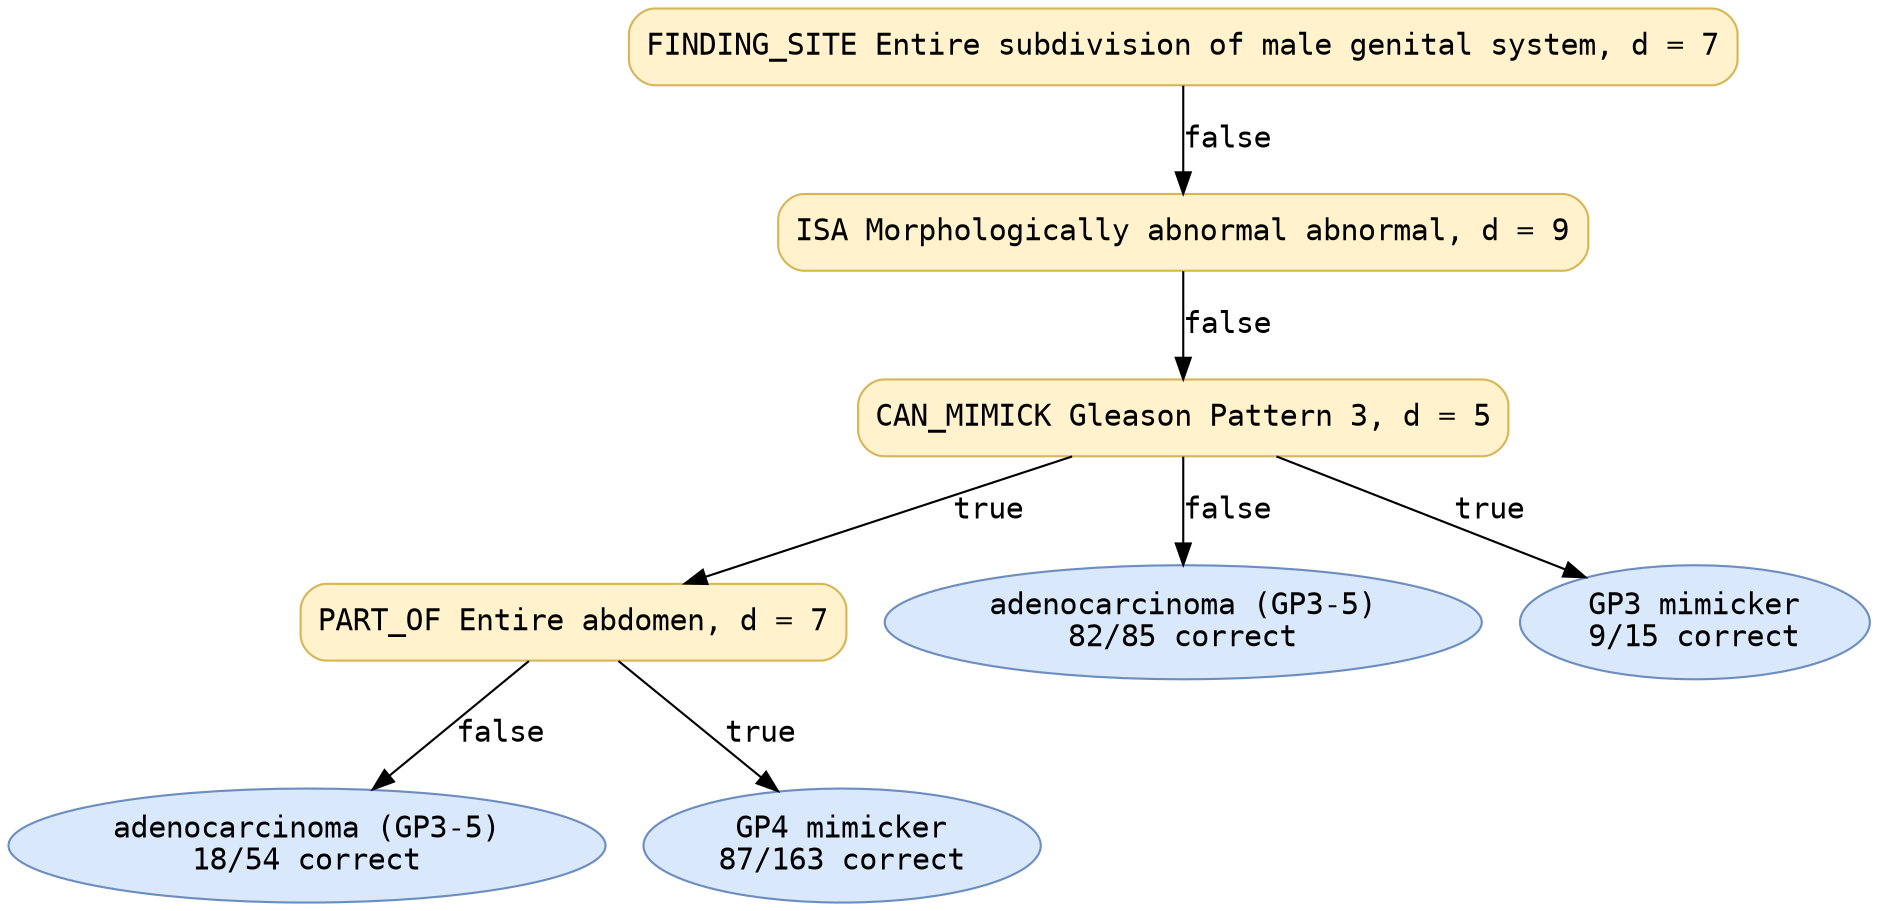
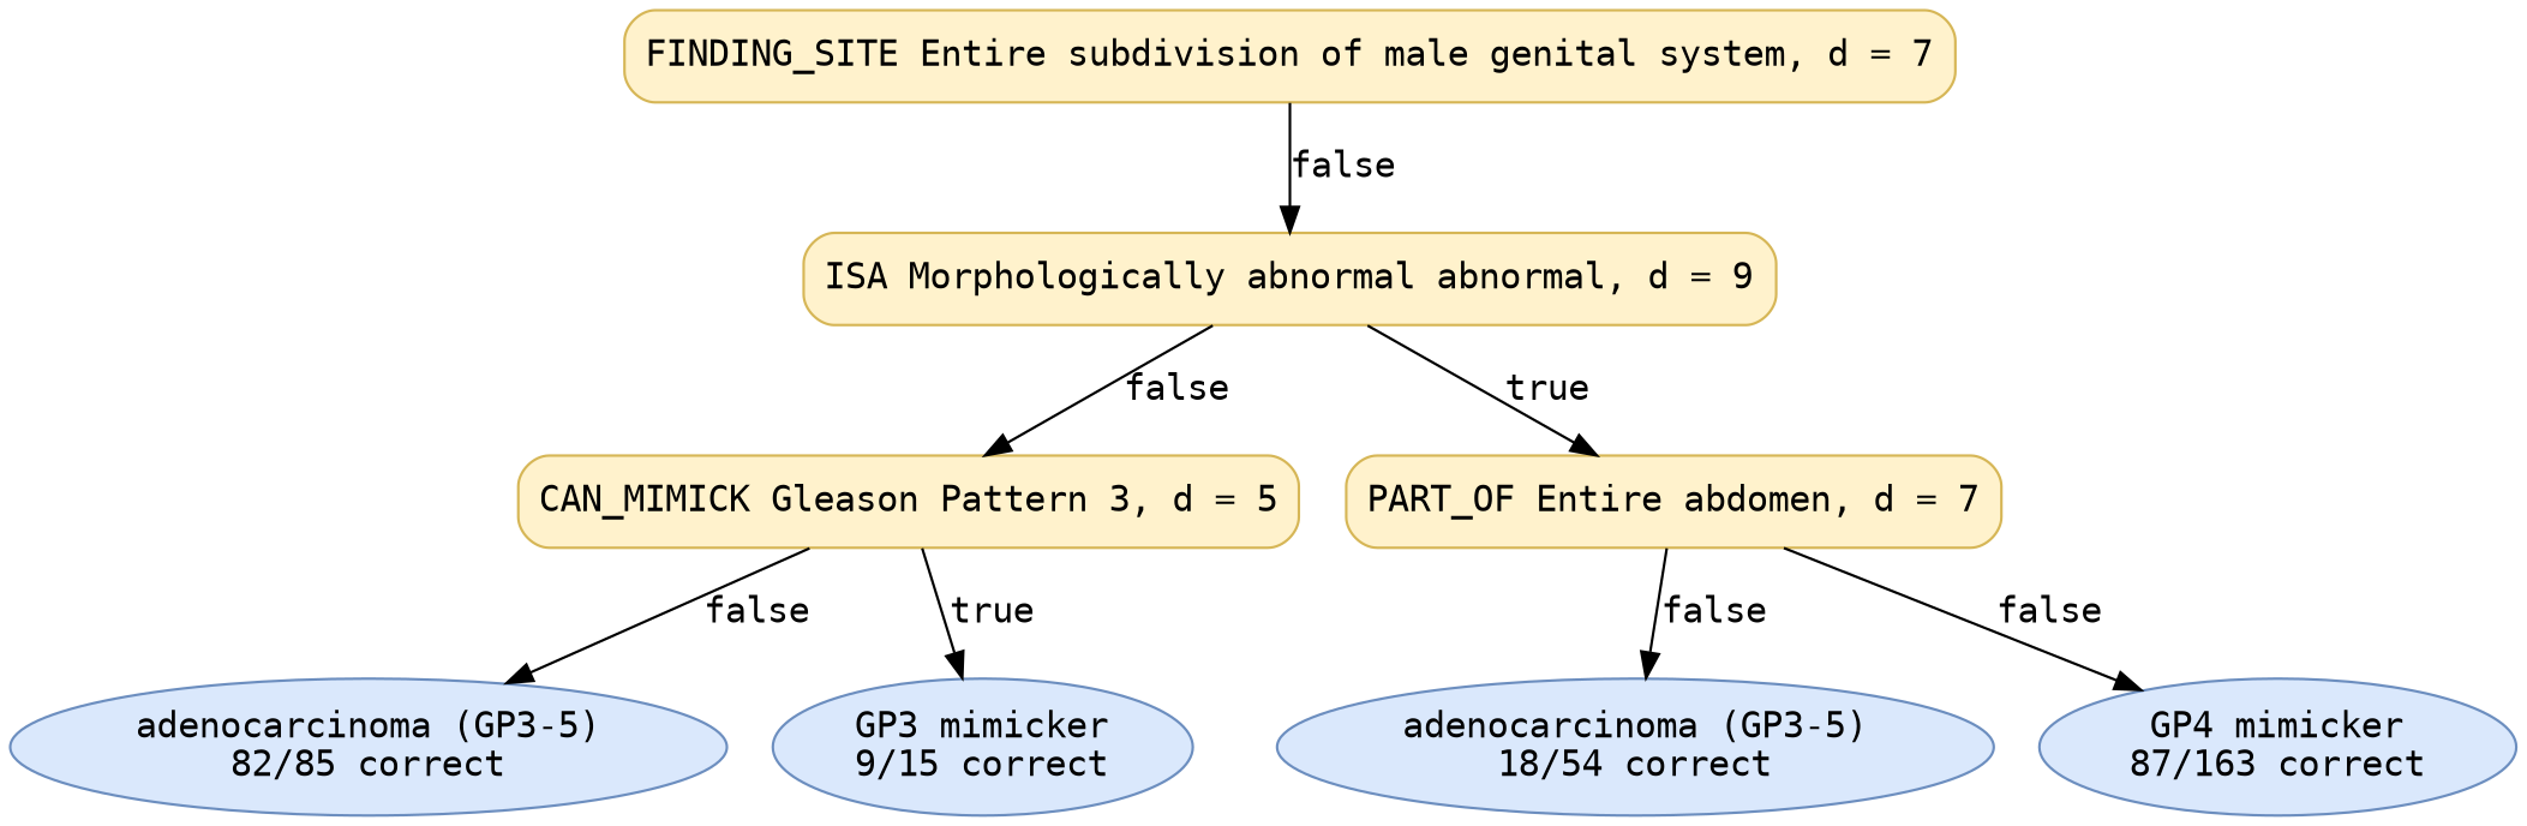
  digraph {
    fontname="DejaVu Sans Mono"
    node [color="#D6B656" fillcolor="#FFF2CC" fontname="DejaVu Sans Mono" shape=box style="rounded,filled"]
    edge [fontname="DejaVu Sans Mono"]
    n1 [label="FINDING_SITE Entire subdivision of male genital system, d = 7"]
    n2 [label="ISA Morphologically abnormal abnormal, d = 9"]
    n3 [label="CAN_MIMICK Gleason Pattern 3, d = 5"]
    n4 [label="PART_OF Entire abdomen, d = 7"]
    n5 [color="#6C8EBF" fillcolor="#DAE8FC" label=<adenocarcinoma (GP3-5)<br/>82/85 correct> shape=ellipse]
    n6 [color="#6C8EBF" fillcolor="#DAE8FC" label=<GP3 mimicker<br/>9/15 correct> shape=ellipse]
    n7 [color="#6C8EBF" fillcolor="#DAE8FC" label=<adenocarcinoma (GP3-5)<br/>18/54 correct> shape=ellipse]
    n8 [color="#6C8EBF" fillcolor="#DAE8FC" label=<GP4 mimicker<br/>87/163 correct> shape=ellipse]
    n1 -> n2 [label=false]
    n2 -> n3 [label=false]
-   n3 -> n4 [label=true]
+   n2 -> n4 [label=true]
    n3 -> n5 [label=false]
    n3 -> n6 [label=true]
    n4 -> n7 [label=false]
-   n4 -> n8 [label=true]
+   n4 -> n8 [label=false]
  }
